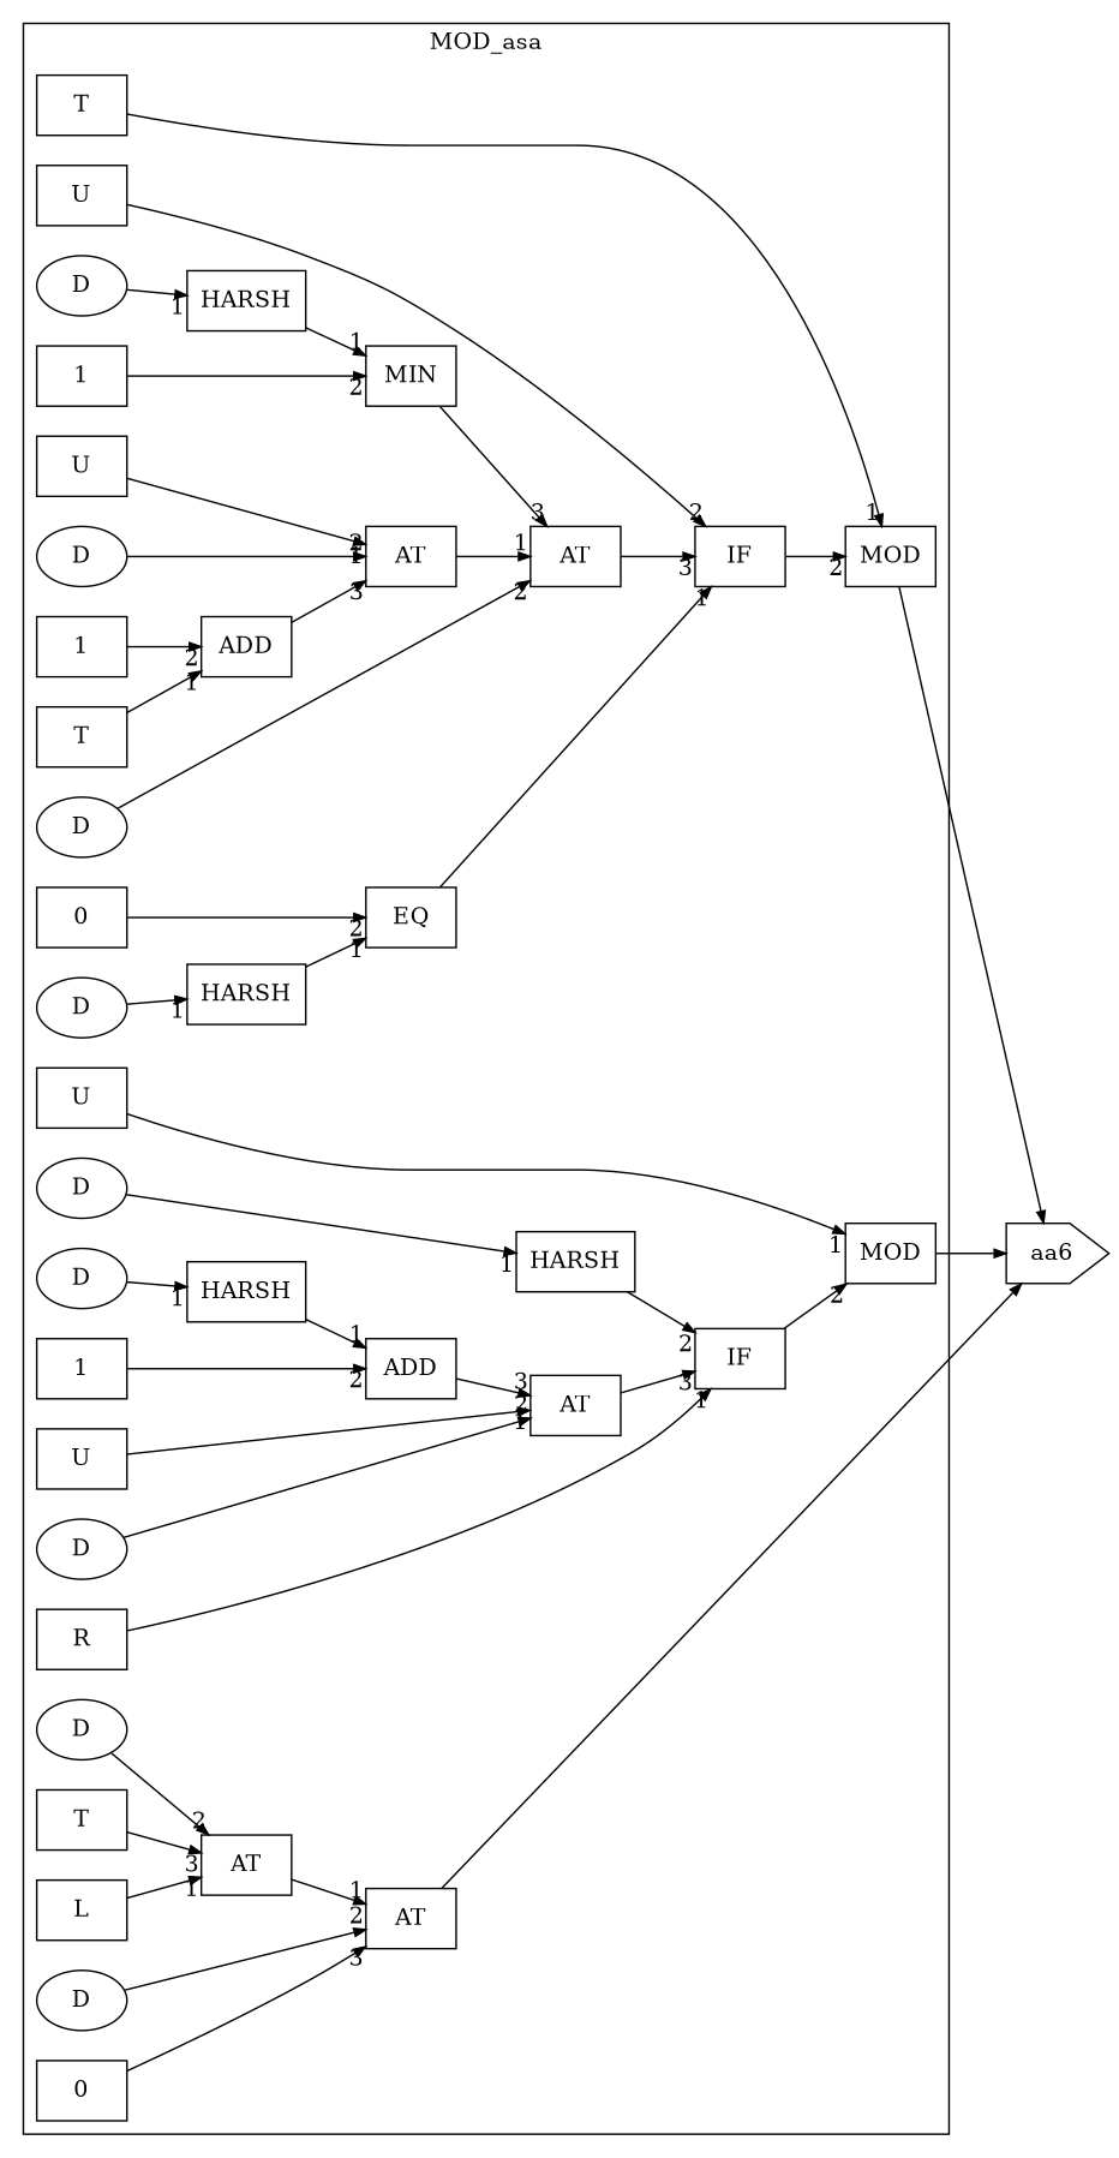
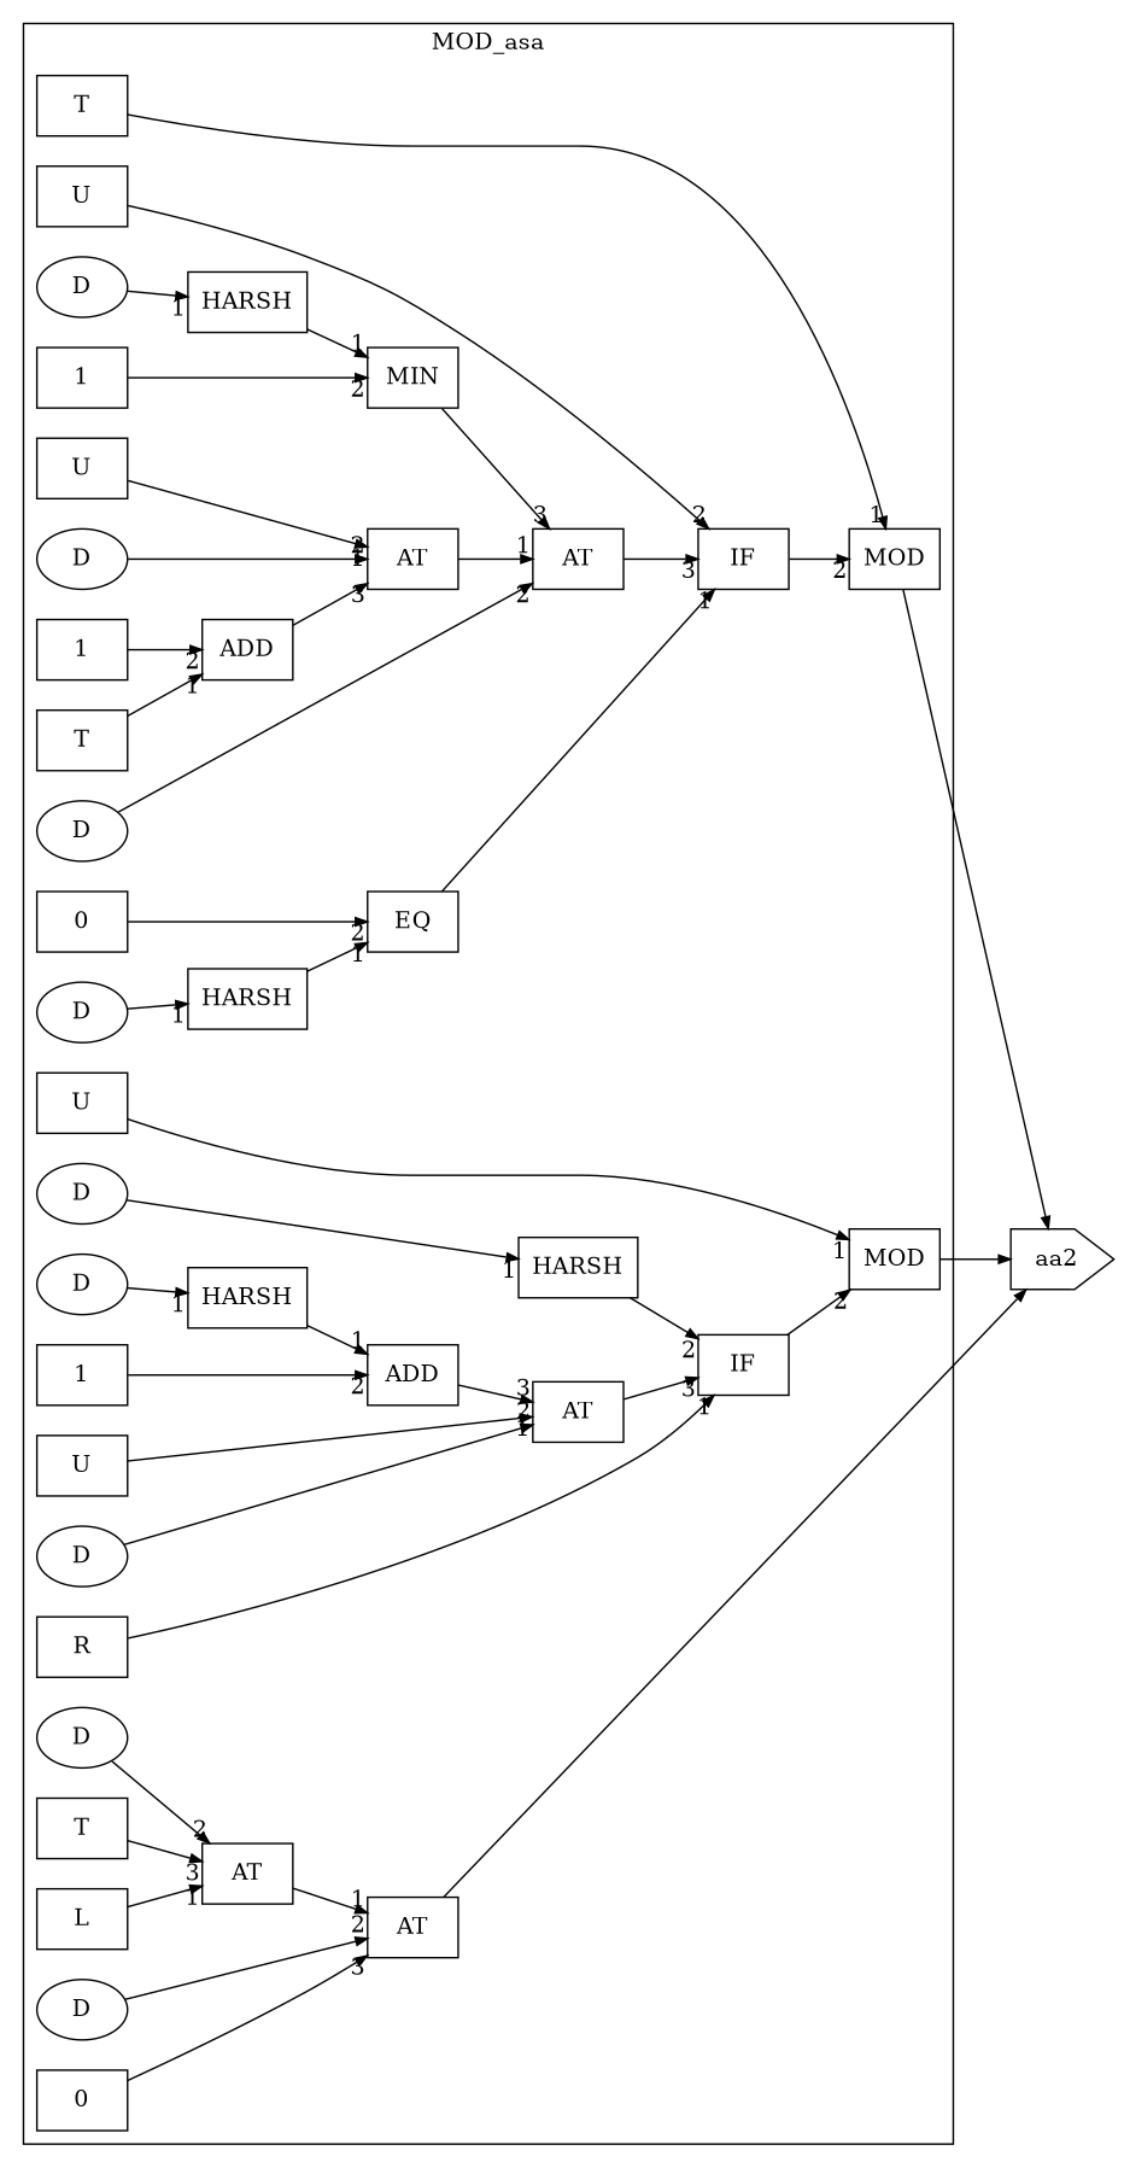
  digraph {
    rankdir=LR
    node [shape=box]
    edge [arrowsize=0.7 arrowtail=none headlabel=1]
-   aa2 [orientation=270 shape=house label=aa6]
+   aa2 [orientation=270 shape=house]
    n2 [label=L]
    n3 [label=D shape=ellipse]
    n4 [label=T]
    n5 [label=D shape=ellipse]
    n6 [label=0]
    n7 [label=T]
    n8 [label=D shape=ellipse]
    n9 [label=0]
    n10 [label=U]
    n11 [label=U]
    n12 [label=D shape=ellipse]
    n13 [label=T]
    n14 [label=1]
    n15 [label=D shape=ellipse]
    n16 [label=D shape=ellipse]
    n17 [label=1]
    n18 [label=U]
    n19 [label=R]
    n20 [label=D shape=ellipse]
    n21 [label=U]
    n22 [label=D shape=ellipse]
    n23 [label=D shape=ellipse]
    n24 [label=1]
    n25 [label=AT]
    n26 [label=AT]
    n27 [label=MOD]
    n28 [label=IF]
    n29 [label=EQ]
    n30 [label=HARSH]
    n31 [label=AT]
    n32 [label=AT]
    n33 [label=ADD]
    n34 [label=MIN]
    n35 [label=HARSH]
    n36 [label=MOD]
    n37 [label=IF]
    n38 [label=HARSH]
    n39 [label=AT]
    n40 [label=ADD]
    n41 [label=HARSH]
    subgraph sub_1 {
      rank=max
      aa2
    }
    subgraph cluster_2 {
      color=hot_pink
      fontcolor=hot_pink
      label=MOD_asa
      n25
      n26
      n27
      n28
      n29
      n30
      n31
      n32
      n33
      n34
      n35
      n36
      n37
      n38
      n39
      n40
      n41
      subgraph sub_3 {
        color=hot_pink
        fontcolor=hot_pink
        label=FUNCTION_asa
        rank=min
        n2
        n3
        n4
        n5
        n6
        n7
        n8
        n9
        n10
        n11
        n12
        n13
        n14
        n15
        n16
        n17
        n18
        n19
        n20
        n21
        n22
        n23
        n24
      }
    }
    n2 -> n26
    n3 -> n26 [headlabel=2]
    n4 -> n26 [headlabel=3]
    n5 -> n25 [headlabel=2]
    n6 -> n25 [headlabel=3]
    n7 -> n27
    n8 -> n30
    n9 -> n29 [headlabel=2]
    n10 -> n28 [headlabel=2]
    n11 -> n32
    n12 -> n32 [headlabel=2]
    n13 -> n33
    n14 -> n33 [headlabel=2]
    n15 -> n31 [headlabel=2]
    n16 -> n35
    n17 -> n34 [headlabel=2]
    n18 -> n36
    n19 -> n37
    n20 -> n38
    n21 -> n39
    n22 -> n39 [headlabel=2]
    n23 -> n41
    n24 -> n40 [headlabel=2]
    n25 -> aa2 [headlabel=""]
    n26 -> n25
    n27 -> aa2 [headlabel=""]
    n28 -> n27 [headlabel=2]
    n29 -> n28
    n30 -> n29
    n31 -> n28 [headlabel=3]
    n32 -> n31
    n33 -> n32 [headlabel=3]
    n34 -> n31 [headlabel=3]
    n35 -> n34
    n36 -> aa2 [headlabel=""]
    n37 -> n36 [headlabel=2]
    n38 -> n37 [headlabel=2]
    n39 -> n37 [headlabel=3]
    n40 -> n39 [headlabel=3]
    n41 -> n40
  }
